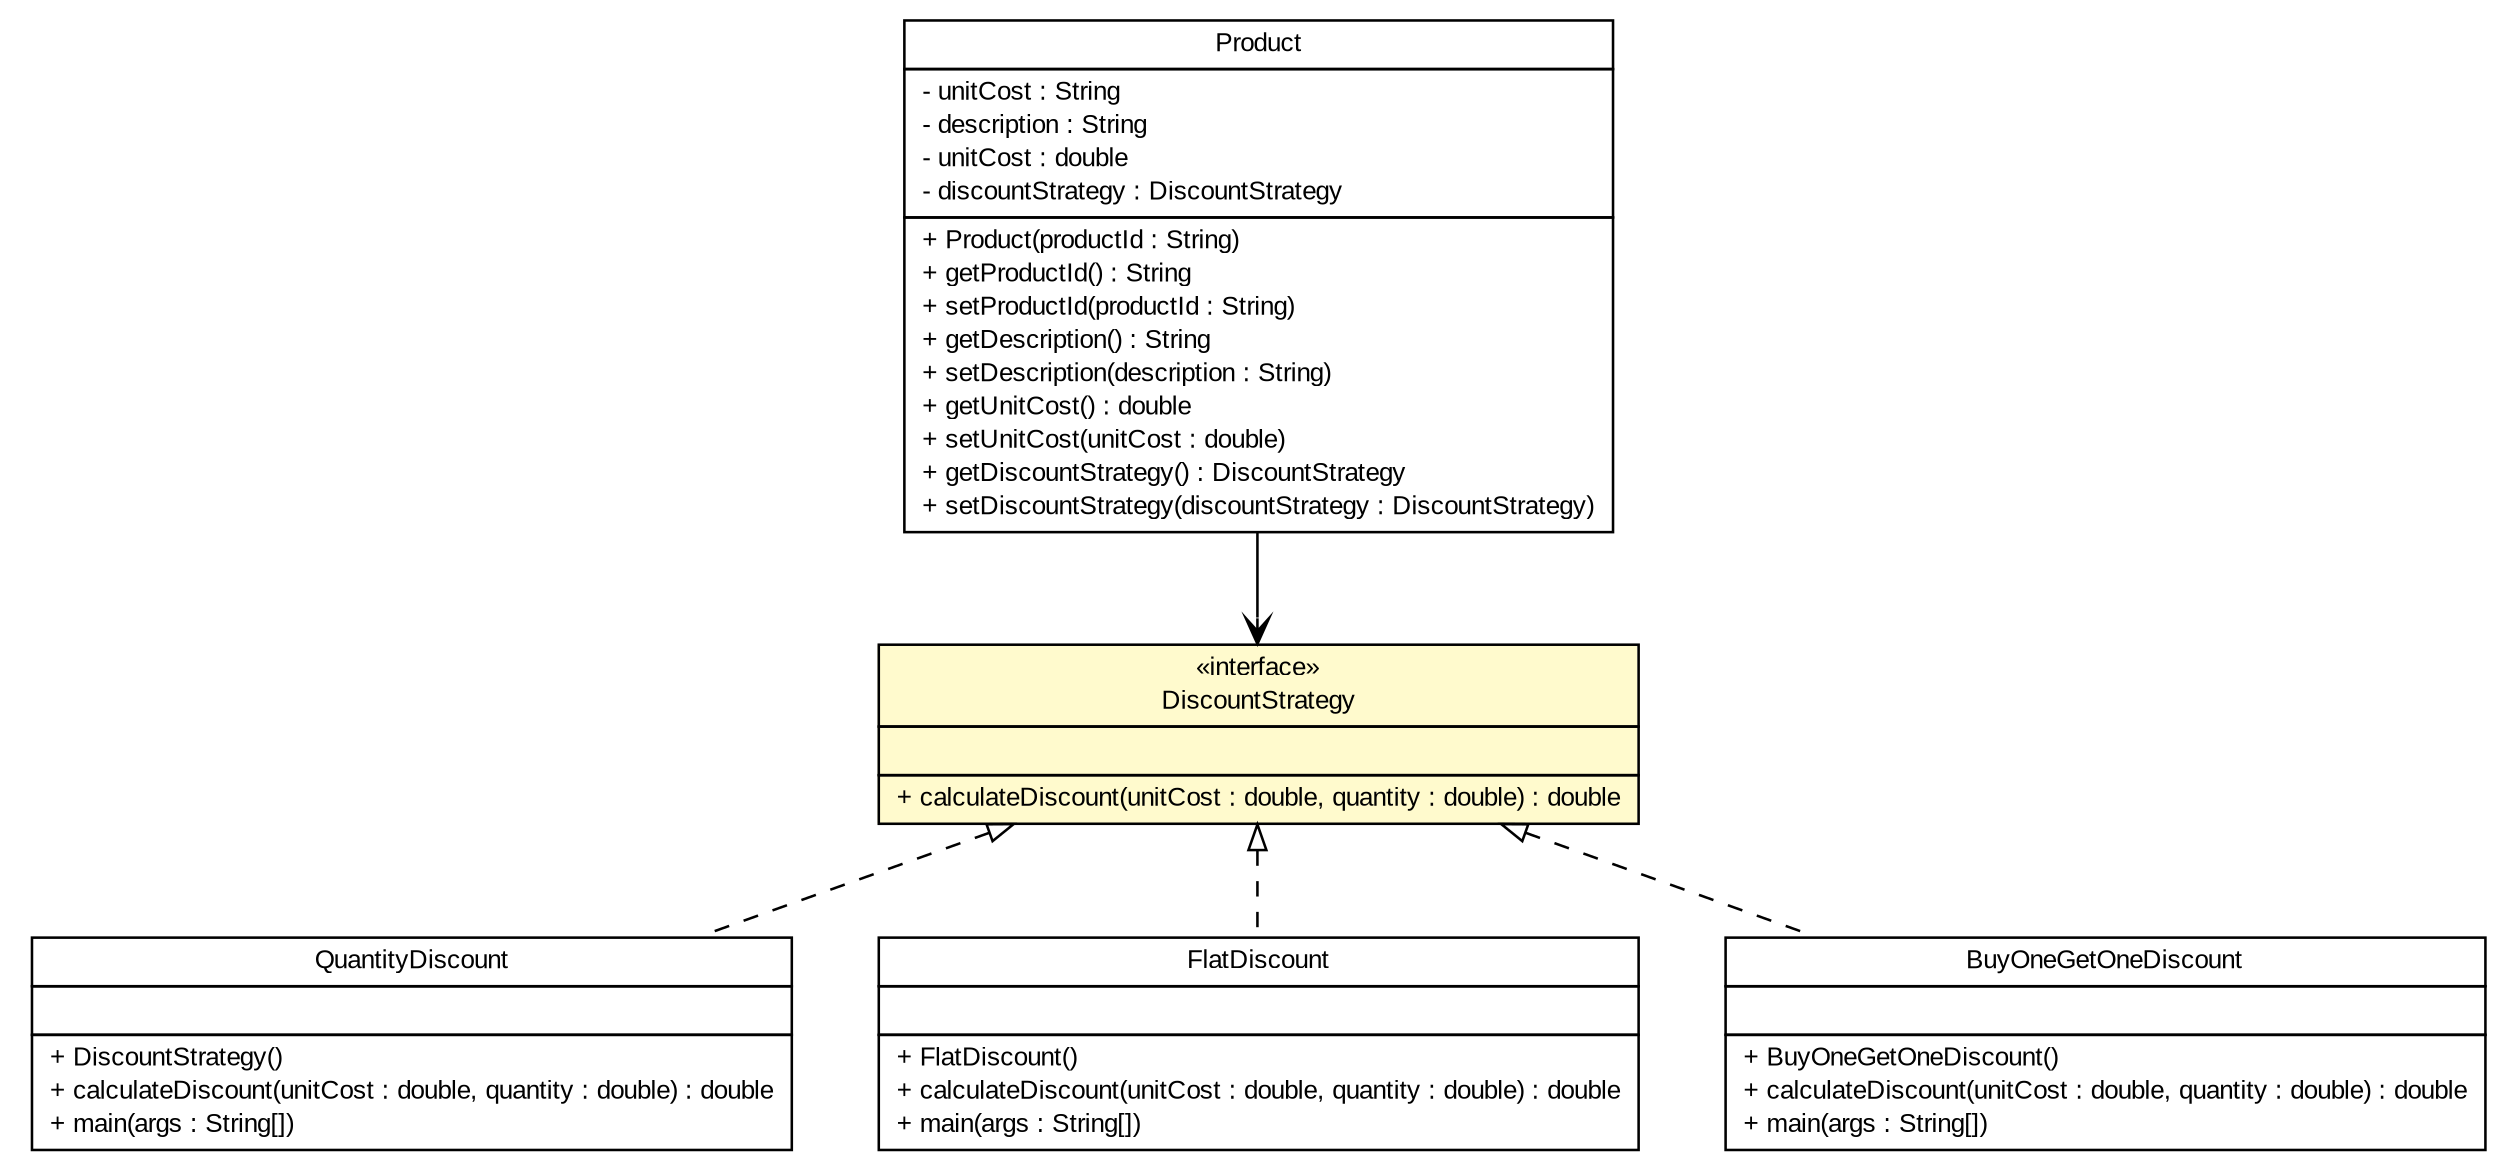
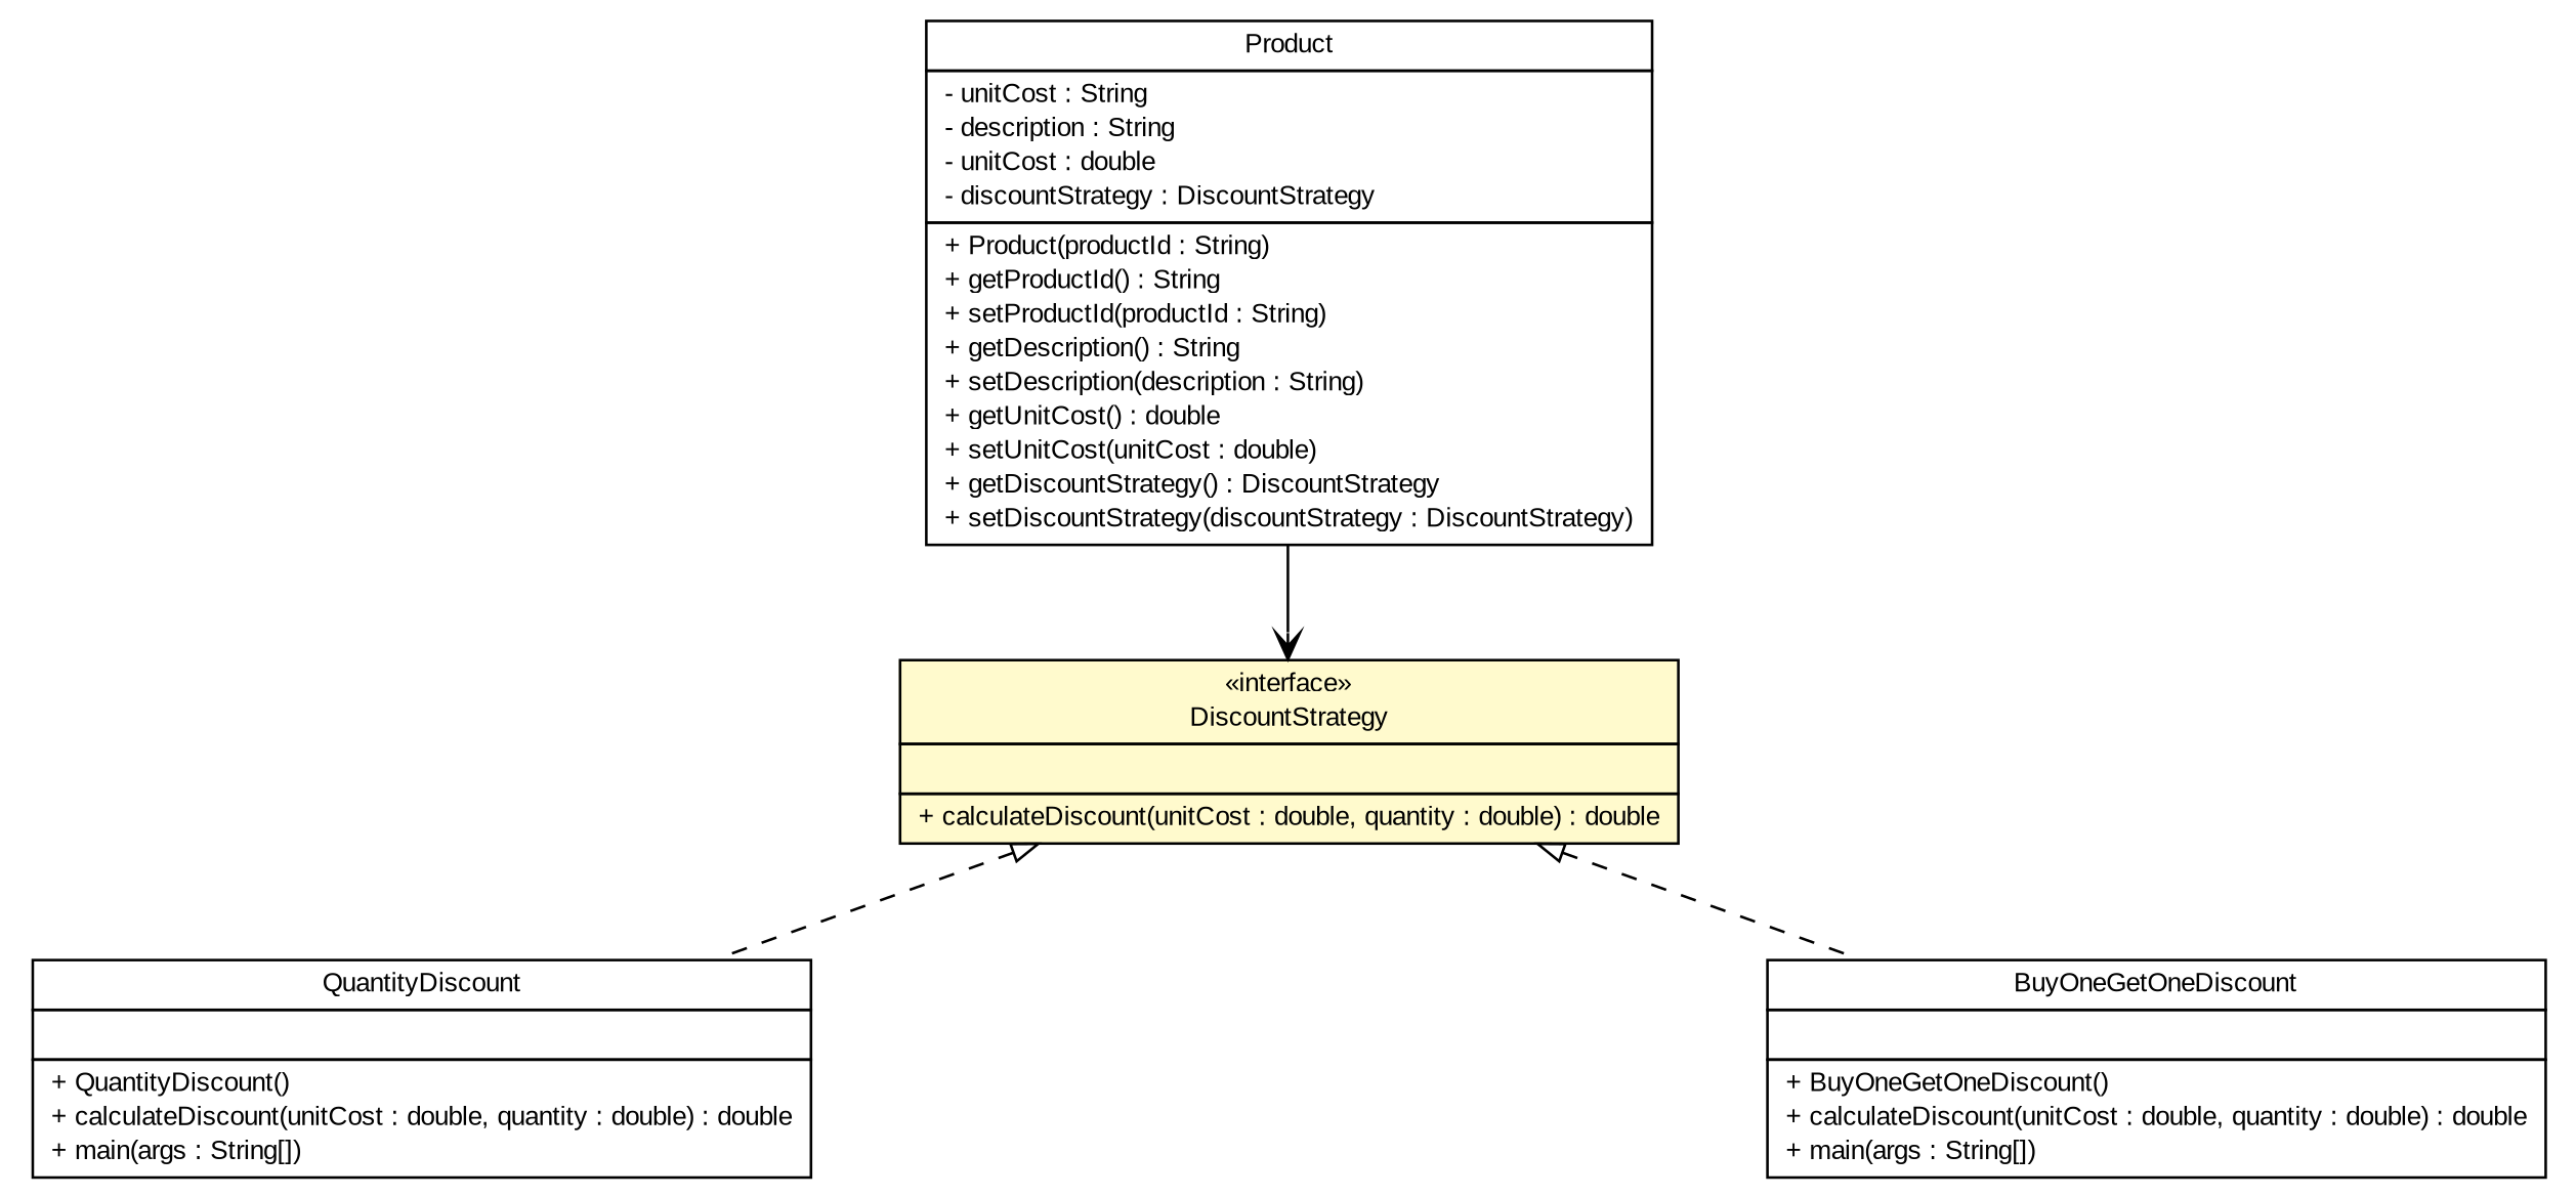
  digraph {
    nodesep=0.25
    ranksep=0.5
    node [fontcolor=black fontname=arial fontsize=10.0 shape=plaintext]
    edge [fontname=arial fontsize=10 headport=p labelfontname=arial labelfontsize=10 tailport=p arrowtail=empty dir=back style=dashed]
-   n1 [label=<<table title="wctc.advancedjava.lab.DiscountStrategy.QuantityDiscount" border="0" cellborder="1" cellspacing="0" cellpadding="2" port="p" href="./QuantityDiscount.html"> 		<tr><td><table border="0" cellspacing="0" cellpadding="1"> <tr><td align="center" balign="center"> QuantityDiscount </td></tr> 		</table></td></tr> 		<tr><td><table border="0" cellspacing="0" cellpadding="1"> <tr><td align="left" balign="left">  </td></tr> 		</table></td></tr> 		<tr><td><table border="0" cellspacing="0" cellpadding="1"> <tr><td align="left" balign="left"> + DiscountStrategy() </td></tr> <tr><td align="left" balign="left"> + calculateDiscount(unitCost : double, quantity : double) : double </td></tr> <tr><td align="left" balign="left"> + main(args : String[]) </td></tr> 		</table></td></tr> 		</table>>]
+   n1 [label=<<table title="wctc.advancedjava.lab.DiscountStrategy.QuantityDiscount" border="0" cellborder="1" cellspacing="0" cellpadding="2" port="p" href="./QuantityDiscount.html"> 		<tr><td><table border="0" cellspacing="0" cellpadding="1"> <tr><td align="center" balign="center"> QuantityDiscount </td></tr> 		</table></td></tr> 		<tr><td><table border="0" cellspacing="0" cellpadding="1"> <tr><td align="left" balign="left">  </td></tr> 		</table></td></tr> 		<tr><td><table border="0" cellspacing="0" cellpadding="1"> <tr><td align="left" balign="left"> + QuantityDiscount() </td></tr> <tr><td align="left" balign="left"> + calculateDiscount(unitCost : double, quantity : double) : double </td></tr> <tr><td align="left" balign="left"> + main(args : String[]) </td></tr> 		</table></td></tr> 		</table>>]
    n2 [label=<<table title="wctc.advancedjava.lab.DiscountStrategy.Product" border="0" cellborder="1" cellspacing="0" cellpadding="2" port="p" href="./Product.html"> 		<tr><td><table border="0" cellspacing="0" cellpadding="1"> <tr><td align="center" balign="center"> Product </td></tr> 		</table></td></tr> 		<tr><td><table border="0" cellspacing="0" cellpadding="1"> <tr><td align="left" balign="left"> - unitCost : String </td></tr> <tr><td align="left" balign="left"> - description : String </td></tr> <tr><td align="left" balign="left"> - unitCost : double </td></tr> <tr><td align="left" balign="left"> - discountStrategy : DiscountStrategy </td></tr> 		</table></td></tr> 		<tr><td><table border="0" cellspacing="0" cellpadding="1"> <tr><td align="left" balign="left"> + Product(productId : String) </td></tr> <tr><td align="left" balign="left"> + getProductId() : String </td></tr> <tr><td align="left" balign="left"> + setProductId(productId : String) </td></tr> <tr><td align="left" balign="left"> + getDescription() : String </td></tr> <tr><td align="left" balign="left"> + setDescription(description : String) </td></tr> <tr><td align="left" balign="left"> + getUnitCost() : double </td></tr> <tr><td align="left" balign="left"> + setUnitCost(unitCost : double) </td></tr> <tr><td align="left" balign="left"> + getDiscountStrategy() : DiscountStrategy </td></tr> <tr><td align="left" balign="left"> + setDiscountStrategy(discountStrategy : DiscountStrategy) </td></tr> 		</table></td></tr> 		</table>>]
    n3 [label=<<table title="wctc.advancedjava.lab.DiscountStrategy.DiscountStrategy" border="0" cellborder="1" cellspacing="0" cellpadding="2" port="p" bgcolor="lemonChiffon" href="./DiscountStrategy.html"> 		<tr><td><table border="0" cellspacing="0" cellpadding="1"> <tr><td align="center" balign="center"> &#171;interface&#187; </td></tr> <tr><td align="center" balign="center"> DiscountStrategy </td></tr> 		</table></td></tr> 		<tr><td><table border="0" cellspacing="0" cellpadding="1"> <tr><td align="left" balign="left">  </td></tr> 		</table></td></tr> 		<tr><td><table border="0" cellspacing="0" cellpadding="1"> <tr><td align="left" balign="left"> + calculateDiscount(unitCost : double, quantity : double) : double </td></tr> 		</table></td></tr> 		</table>>]
-   n4 [label=<<table title="wctc.advancedjava.lab.DiscountStrategy.FlatDiscount" border="0" cellborder="1" cellspacing="0" cellpadding="2" port="p" href="./FlatDiscount.html"> 		<tr><td><table border="0" cellspacing="0" cellpadding="1"> <tr><td align="center" balign="center"> FlatDiscount </td></tr> 		</table></td></tr> 		<tr><td><table border="0" cellspacing="0" cellpadding="1"> <tr><td align="left" balign="left">  </td></tr> 		</table></td></tr> 		<tr><td><table border="0" cellspacing="0" cellpadding="1"> <tr><td align="left" balign="left"> + FlatDiscount() </td></tr> <tr><td align="left" balign="left"> + calculateDiscount(unitCost : double, quantity : double) : double </td></tr> <tr><td align="left" balign="left"> + main(args : String[]) </td></tr> 		</table></td></tr> 		</table>>]
    n5 [label=<<table title="wctc.advancedjava.lab.DiscountStrategy.BuyOneGetOneDiscount" border="0" cellborder="1" cellspacing="0" cellpadding="2" port="p" href="./BuyOneGetOneDiscount.html"> 		<tr><td><table border="0" cellspacing="0" cellpadding="1"> <tr><td align="center" balign="center"> BuyOneGetOneDiscount </td></tr> 		</table></td></tr> 		<tr><td><table border="0" cellspacing="0" cellpadding="1"> <tr><td align="left" balign="left">  </td></tr> 		</table></td></tr> 		<tr><td><table border="0" cellspacing="0" cellpadding="1"> <tr><td align="left" balign="left"> + BuyOneGetOneDiscount() </td></tr> <tr><td align="left" balign="left"> + calculateDiscount(unitCost : double, quantity : double) : double </td></tr> <tr><td align="left" balign="left"> + main(args : String[]) </td></tr> 		</table></td></tr> 		</table>>]
    n2 -> n3 [arrowhead=open color=black fontcolor=black fontsize=10.0 arrowtail="" dir="" style=""]
    n3 -> n1
-   n3 -> n4
    n3 -> n5
  }
